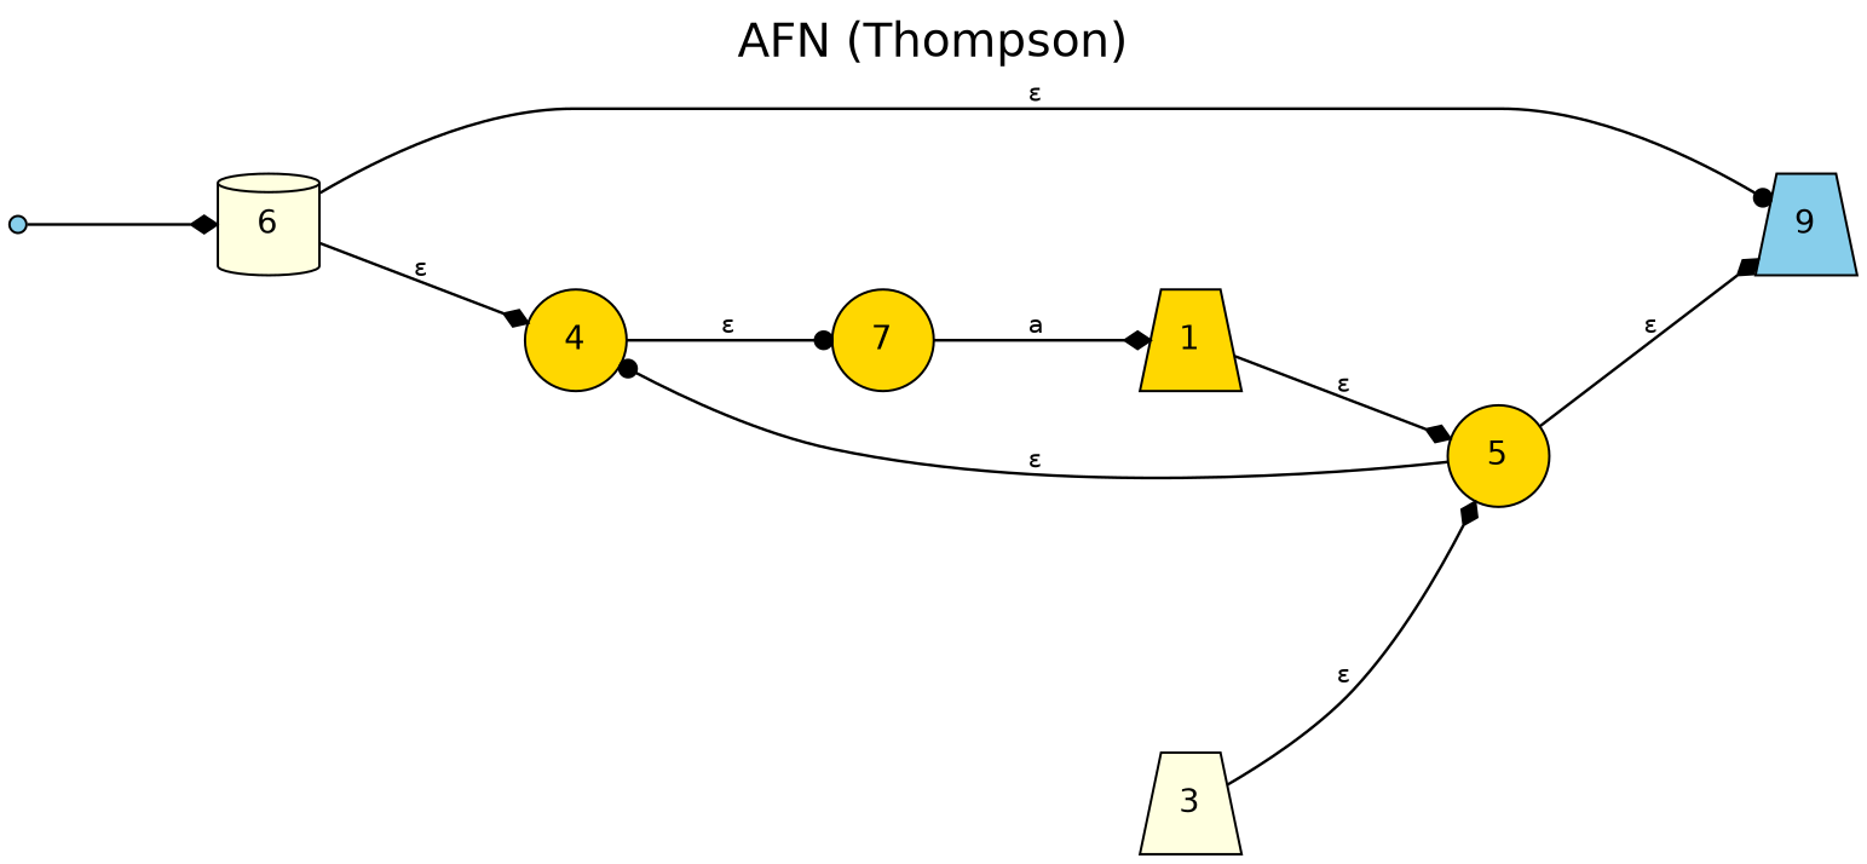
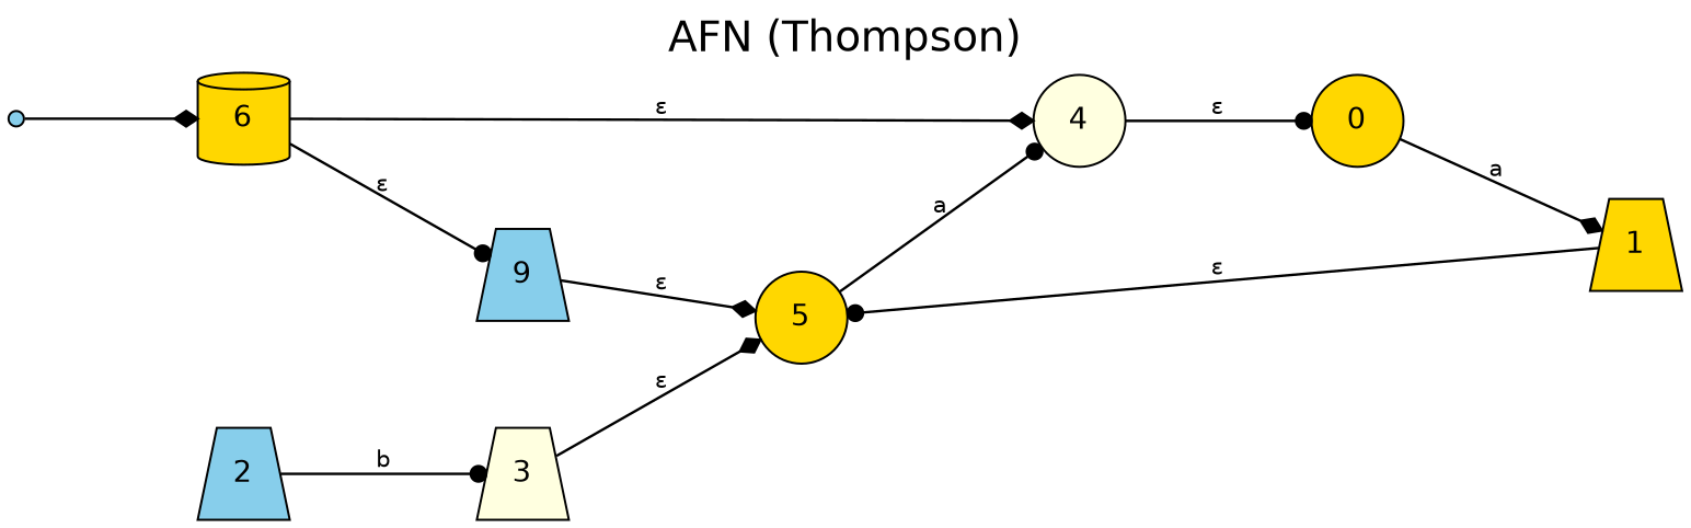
  digraph {
    concentrate=true
    fontname=Helvetica
    fontsize=20
    label="AFN (Thompson)"
    labelloc=t
    nodesep=0.7
    rankdir=LR
    ranksep=1.1
    splines=true
    node [fillcolor=gold fontname=Helvetica shape=trapezium style=filled]
    edge [arrowhead=diamond arrowsize=0.9 fontname=Helvetica fontsize=11 labeldistance=1.6 penwidth=1.2]
    __start [fillcolor=skyblue height=0.6 shape=point width=0.1]
-   6 [fillcolor=lightyellow height=0.6 shape=cylinder width=0.6]
+   6 [height=0.6 shape=cylinder width=0.6]
    n3 [fillcolor=skyblue height=0.6 label=9 width=0.6]
-   4 [height=0.6 shape=circle width=0.6]
-   0 [height=0.6 shape=circle width=0.6 label=7]
+   4 [fillcolor=lightyellow height=0.6 shape=circle width=0.6]
+   0 [height=0.6 shape=circle width=0.6]
    1 [height=0.6 width=0.6]
    5 [height=0.6 shape=circle width=0.6]
+   2 [fillcolor=skyblue height=0.6 width=0.6]
    3 [fillcolor=lightyellow height=0.6 width=0.6]
    __start -> 6
    6 -> n3 [arrowhead=dot label="ε"]
    6 -> 4 [label="ε"]
    4 -> 0 [arrowhead=dot label="ε"]
    0 -> 1 [label=a]
-   1 -> 5 [label="ε"]
-   5 -> n3 [label="ε"]
-   5 -> 4 [arrowhead=dot label="ε"]
+   1 -> 5 [arrowhead=dot label="ε"]
+   n3 -> 5 [label="ε"]
+   5 -> 4 [arrowhead=dot label=a]
+   2 -> 3 [arrowhead=dot label=b]
    3 -> 5 [label="ε"]
  }
